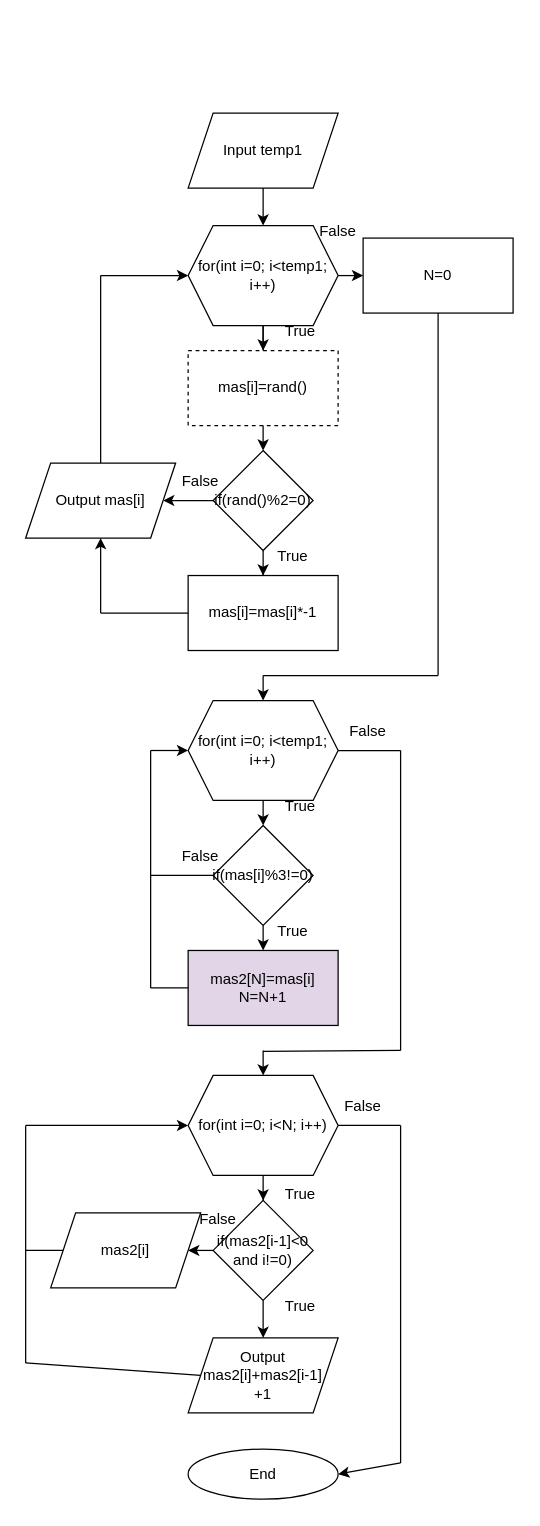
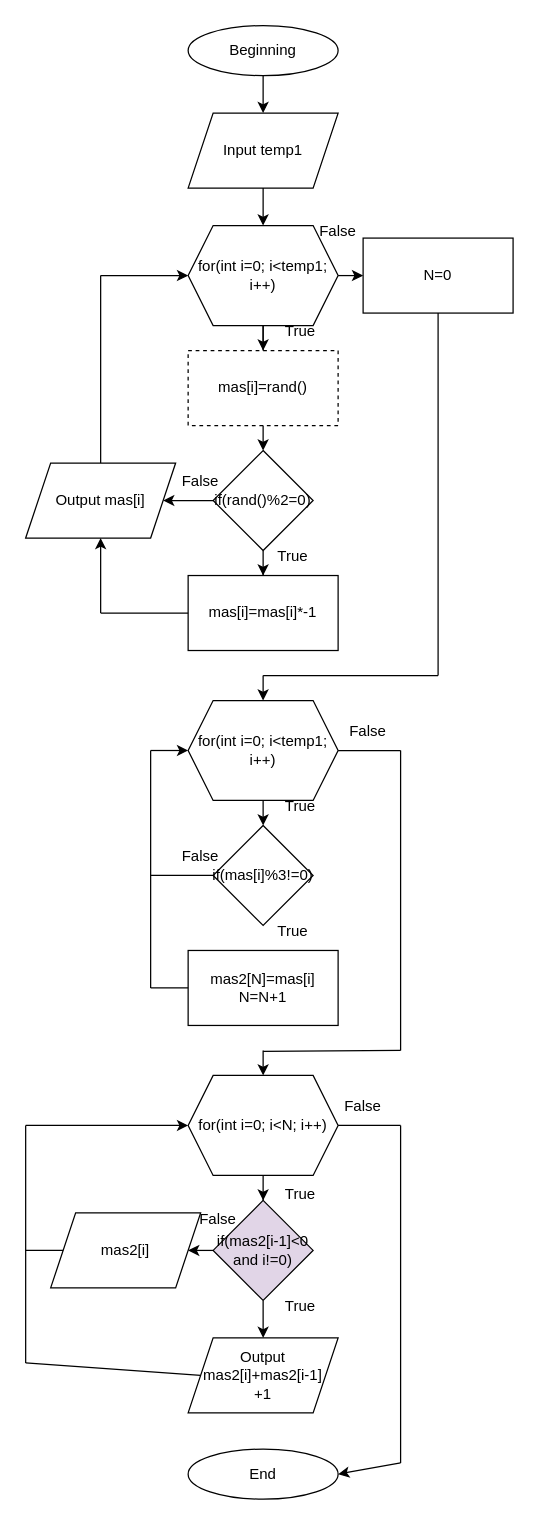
  <mxCell id="0" />
  <mxCell id="1" parent="0" />
+ <mxCell id="2" value="" style="edgeStyle=orthogonalEdgeStyle;rounded=0;orthogonalLoop=1;jettySize=auto;html=1;" edge="1" parent="1" source="3" target="5"><mxGeometry relative="1" as="geometry" /></mxCell>
+ <mxCell id="3" value="Beginning" style="ellipse;whiteSpace=wrap;html=1;" vertex="1" parent="1"><mxGeometry x="150" y="20" width="120" height="40" as="geometry" /></mxCell>
  <mxCell id="4" value="" style="edgeStyle=orthogonalEdgeStyle;rounded=0;orthogonalLoop=1;jettySize=auto;html=1;" edge="1" parent="1" source="5" target="7"><mxGeometry relative="1" as="geometry" /></mxCell>
  <mxCell id="5" value="Input temp1" style="shape=parallelogram;perimeter=parallelogramPerimeter;whiteSpace=wrap;html=1;fixedSize=1;" vertex="1" parent="1"><mxGeometry x="150" y="90" width="120" height="60" as="geometry" /></mxCell>
  <mxCell id="6" value="" style="edgeStyle=orthogonalEdgeStyle;rounded=0;orthogonalLoop=1;jettySize=auto;html=1;" edge="1" parent="1" source="7" target="11"><mxGeometry relative="1" as="geometry" /></mxCell>
  <mxCell id="7" value="for(int i=0; i&amp;lt;temp1; i++)" style="shape=hexagon;perimeter=hexagonPerimeter2;whiteSpace=wrap;html=1;fixedSize=1;" vertex="1" parent="1"><mxGeometry x="150" y="180" width="120" height="80" as="geometry" /></mxCell>
  <mxCell id="8" value="mas[i]=rand()" style="rounded=0;whiteSpace=wrap;html=1;dashed=1;" vertex="1" parent="1"><mxGeometry x="150" y="280" width="120" height="60" as="geometry" /></mxCell>
  <mxCell id="9" value="" style="edgeStyle=orthogonalEdgeStyle;rounded=0;orthogonalLoop=1;jettySize=auto;html=1;" edge="1" parent="1" source="11" target="12"><mxGeometry relative="1" as="geometry" /></mxCell>
  <mxCell id="10" value="" style="edgeStyle=orthogonalEdgeStyle;rounded=0;orthogonalLoop=1;jettySize=auto;html=1;" edge="1" parent="1" source="11" target="13"><mxGeometry relative="1" as="geometry" /></mxCell>
  <mxCell id="11" value="if(rand()%2=0)" style="rhombus;whiteSpace=wrap;html=1;" vertex="1" parent="1"><mxGeometry x="170" y="360" width="80" height="80" as="geometry" /></mxCell>
  <mxCell id="12" value="mas[i]=mas[i]*-1" style="rounded=0;whiteSpace=wrap;html=1;" vertex="1" parent="1"><mxGeometry x="150" y="460" width="120" height="60" as="geometry" /></mxCell>
  <mxCell id="13" value="Output mas[i]" style="shape=parallelogram;perimeter=parallelogramPerimeter;whiteSpace=wrap;html=1;fixedSize=1;" vertex="1" parent="1"><mxGeometry x="20" y="370" width="120" height="60" as="geometry" /></mxCell>
  <mxCell id="14" value="" style="endArrow=classic;html=1;rounded=0;exitX=0.5;exitY=1;exitDx=0;exitDy=0;entryX=0.5;entryY=0;entryDx=0;entryDy=0;" edge="1" parent="1" source="7" target="8"><mxGeometry width="50" height="50" relative="1" as="geometry"><mxPoint x="210" y="300" as="sourcePoint" /><mxPoint x="260" y="250" as="targetPoint" /></mxGeometry></mxCell>
  <mxCell id="15" value="" style="endArrow=none;html=1;rounded=0;exitX=0;exitY=0.5;exitDx=0;exitDy=0;" edge="1" parent="1" source="12"><mxGeometry width="50" height="50" relative="1" as="geometry"><mxPoint x="210" y="300" as="sourcePoint" /><mxPoint x="80" y="490" as="targetPoint" /></mxGeometry></mxCell>
  <mxCell id="16" value="" style="endArrow=classic;html=1;rounded=0;entryX=0.5;entryY=1;entryDx=0;entryDy=0;" edge="1" parent="1" target="13"><mxGeometry width="50" height="50" relative="1" as="geometry"><mxPoint x="80" y="490" as="sourcePoint" /><mxPoint x="260" y="250" as="targetPoint" /></mxGeometry></mxCell>
  <mxCell id="17" value="" style="endArrow=none;html=1;rounded=0;exitX=0.5;exitY=0;exitDx=0;exitDy=0;" edge="1" parent="1" source="13"><mxGeometry width="50" height="50" relative="1" as="geometry"><mxPoint x="210" y="300" as="sourcePoint" /><mxPoint x="80" y="220" as="targetPoint" /></mxGeometry></mxCell>
  <mxCell id="18" value="" style="endArrow=classic;html=1;rounded=0;entryX=0;entryY=0.5;entryDx=0;entryDy=0;" edge="1" parent="1" target="7"><mxGeometry width="50" height="50" relative="1" as="geometry"><mxPoint x="80" y="220" as="sourcePoint" /><mxPoint x="260" y="250" as="targetPoint" /></mxGeometry></mxCell>
  <mxCell id="19" value="N=0" style="rounded=0;whiteSpace=wrap;html=1;" vertex="1" parent="1"><mxGeometry x="290" y="190" width="120" height="60" as="geometry" /></mxCell>
  <mxCell id="20" value="" style="endArrow=none;html=1;rounded=0;entryX=0.5;entryY=1;entryDx=0;entryDy=0;" edge="1" parent="1" target="19"><mxGeometry width="50" height="50" relative="1" as="geometry"><mxPoint x="350" y="540" as="sourcePoint" /><mxPoint x="260" y="440" as="targetPoint" /></mxGeometry></mxCell>
  <mxCell id="21" value="" style="endArrow=none;html=1;rounded=0;" edge="1" parent="1"><mxGeometry width="50" height="50" relative="1" as="geometry"><mxPoint x="210" y="540" as="sourcePoint" /><mxPoint x="350" y="540" as="targetPoint" /></mxGeometry></mxCell>
  <mxCell id="22" value="for(int i=0; i&amp;lt;temp1; i++)" style="shape=hexagon;perimeter=hexagonPerimeter2;whiteSpace=wrap;html=1;fixedSize=1;" vertex="1" parent="1"><mxGeometry x="150" y="560" width="120" height="80" as="geometry" /></mxCell>
  <mxCell id="23" value="" style="endArrow=classic;html=1;rounded=0;entryX=0.5;entryY=0;entryDx=0;entryDy=0;" edge="1" parent="1" target="22"><mxGeometry width="50" height="50" relative="1" as="geometry"><mxPoint x="210" y="540" as="sourcePoint" /><mxPoint x="260" y="440" as="targetPoint" /></mxGeometry></mxCell>
  <mxCell id="24" value="if(mas[i]%3!=0)" style="rhombus;whiteSpace=wrap;html=1;" vertex="1" parent="1"><mxGeometry x="170" y="660" width="80" height="80" as="geometry" /></mxCell>
- <mxCell id="25" value="mas2[N]=mas[i]&lt;br&gt;N=N+1" style="rounded=0;whiteSpace=wrap;html=1;fillColor=#e1d5e7;" vertex="1" parent="1"><mxGeometry x="150" y="760" width="120" height="60" as="geometry" /></mxCell>
+ <mxCell id="25" value="mas2[N]=mas[i]&lt;br&gt;N=N+1" style="rounded=0;whiteSpace=wrap;html=1;" vertex="1" parent="1"><mxGeometry x="150" y="760" width="120" height="60" as="geometry" /></mxCell>
  <mxCell id="26" value="" style="endArrow=none;html=1;rounded=0;exitX=0;exitY=0.5;exitDx=0;exitDy=0;" edge="1" parent="1" source="24"><mxGeometry width="50" height="50" relative="1" as="geometry"><mxPoint x="210" y="670" as="sourcePoint" /><mxPoint x="120" y="700" as="targetPoint" /></mxGeometry></mxCell>
  <mxCell id="27" value="" style="endArrow=none;html=1;rounded=0;exitX=0;exitY=0.5;exitDx=0;exitDy=0;" edge="1" parent="1" source="25"><mxGeometry width="50" height="50" relative="1" as="geometry"><mxPoint x="210" y="670" as="sourcePoint" /><mxPoint x="120" y="790" as="targetPoint" /></mxGeometry></mxCell>
  <mxCell id="28" value="" style="endArrow=none;html=1;rounded=0;" edge="1" parent="1"><mxGeometry width="50" height="50" relative="1" as="geometry"><mxPoint x="120" y="790" as="sourcePoint" /><mxPoint x="120" y="600" as="targetPoint" /></mxGeometry></mxCell>
  <mxCell id="29" value="" style="endArrow=classic;html=1;rounded=0;entryX=0;entryY=0.5;entryDx=0;entryDy=0;" edge="1" parent="1" target="22"><mxGeometry width="50" height="50" relative="1" as="geometry"><mxPoint x="120" y="600" as="sourcePoint" /><mxPoint x="310" y="610" as="targetPoint" /></mxGeometry></mxCell>
  <mxCell id="30" value="" style="endArrow=none;html=1;rounded=0;" edge="1" parent="1"><mxGeometry width="50" height="50" relative="1" as="geometry"><mxPoint x="320" y="840" as="sourcePoint" /><mxPoint x="320" y="600" as="targetPoint" /></mxGeometry></mxCell>
  <mxCell id="31" value="" style="endArrow=none;html=1;rounded=0;exitX=1;exitY=0.5;exitDx=0;exitDy=0;" edge="1" parent="1" source="22"><mxGeometry width="50" height="50" relative="1" as="geometry"><mxPoint x="260" y="660" as="sourcePoint" /><mxPoint x="320" y="600" as="targetPoint" /></mxGeometry></mxCell>
  <mxCell id="32" value="" style="endArrow=none;html=1;rounded=0;" edge="1" parent="1"><mxGeometry width="50" height="50" relative="1" as="geometry"><mxPoint x="210" y="840.8" as="sourcePoint" /><mxPoint x="320" y="840" as="targetPoint" /></mxGeometry></mxCell>
  <mxCell id="33" value="" style="edgeStyle=orthogonalEdgeStyle;rounded=0;orthogonalLoop=1;jettySize=auto;html=1;" edge="1" parent="1" source="34" target="37"><mxGeometry relative="1" as="geometry" /></mxCell>
  <mxCell id="34" value="for(int i=0; i&amp;lt;N; i++)" style="shape=hexagon;perimeter=hexagonPerimeter2;whiteSpace=wrap;html=1;fixedSize=1;" vertex="1" parent="1"><mxGeometry x="150" y="860" width="120" height="80" as="geometry" /></mxCell>
  <mxCell id="35" value="" style="endArrow=classic;html=1;rounded=0;entryX=0.5;entryY=0;entryDx=0;entryDy=0;" edge="1" parent="1" target="34"><mxGeometry width="50" height="50" relative="1" as="geometry"><mxPoint x="210" y="840" as="sourcePoint" /><mxPoint x="310" y="840" as="targetPoint" /></mxGeometry></mxCell>
  <mxCell id="36" value="" style="edgeStyle=orthogonalEdgeStyle;rounded=0;orthogonalLoop=1;jettySize=auto;html=1;" edge="1" parent="1" source="37" target="38"><mxGeometry relative="1" as="geometry" /></mxCell>
- <mxCell id="37" value="if(mas2[i-1]&amp;lt;0&lt;br&gt;and i!=0)" style="rhombus;whiteSpace=wrap;html=1;" vertex="1" parent="1"><mxGeometry x="170" y="960" width="80" height="80" as="geometry" /></mxCell>
+ <mxCell id="37" value="if(mas2[i-1]&amp;lt;0&lt;br&gt;and i!=0)" style="rhombus;whiteSpace=wrap;html=1;fillColor=#e1d5e7;" vertex="1" parent="1"><mxGeometry x="170" y="960" width="80" height="80" as="geometry" /></mxCell>
  <mxCell id="38" value="Output mas2[i]+mas2[i-1]&lt;br&gt;+1" style="shape=parallelogram;perimeter=parallelogramPerimeter;whiteSpace=wrap;html=1;fixedSize=1;" vertex="1" parent="1"><mxGeometry x="150" y="1070" width="120" height="60" as="geometry" /></mxCell>
  <mxCell id="39" value="mas2[i]" style="shape=parallelogram;perimeter=parallelogramPerimeter;whiteSpace=wrap;html=1;fixedSize=1;" vertex="1" parent="1"><mxGeometry x="40" y="970" width="120" height="60" as="geometry" /></mxCell>
  <mxCell id="40" value="" style="endArrow=classic;html=1;rounded=0;entryX=1;entryY=0.5;entryDx=0;entryDy=0;exitX=0;exitY=0.5;exitDx=0;exitDy=0;" edge="1" parent="1" source="37" target="39"><mxGeometry width="50" height="50" relative="1" as="geometry"><mxPoint x="260" y="1020" as="sourcePoint" /><mxPoint x="310" y="970" as="targetPoint" /></mxGeometry></mxCell>
  <mxCell id="41" value="" style="endArrow=none;html=1;rounded=0;" edge="1" parent="1"><mxGeometry width="50" height="50" relative="1" as="geometry"><mxPoint x="20" y="1090" as="sourcePoint" /><mxPoint x="20" y="900" as="targetPoint" /></mxGeometry></mxCell>
  <mxCell id="42" value="" style="endArrow=none;html=1;rounded=0;exitX=0;exitY=0.5;exitDx=0;exitDy=0;" edge="1" parent="1" source="39"><mxGeometry width="50" height="50" relative="1" as="geometry"><mxPoint x="260" y="1020" as="sourcePoint" /><mxPoint x="20" y="1000" as="targetPoint" /></mxGeometry></mxCell>
  <mxCell id="43" value="" style="endArrow=none;html=1;rounded=0;exitX=0;exitY=0.5;exitDx=0;exitDy=0;" edge="1" parent="1" source="38"><mxGeometry width="50" height="50" relative="1" as="geometry"><mxPoint x="260" y="1020" as="sourcePoint" /><mxPoint x="20" y="1090" as="targetPoint" /></mxGeometry></mxCell>
  <mxCell id="44" value="" style="endArrow=classic;html=1;rounded=0;entryX=0;entryY=0.5;entryDx=0;entryDy=0;" edge="1" parent="1" target="34"><mxGeometry width="50" height="50" relative="1" as="geometry"><mxPoint x="20" y="900" as="sourcePoint" /><mxPoint x="310" y="970" as="targetPoint" /></mxGeometry></mxCell>
  <mxCell id="45" value="End" style="ellipse;whiteSpace=wrap;html=1;" vertex="1" parent="1"><mxGeometry x="150" y="1159" width="120" height="40" as="geometry" /></mxCell>
  <mxCell id="46" value="" style="endArrow=none;html=1;rounded=0;exitX=1;exitY=0.5;exitDx=0;exitDy=0;" edge="1" parent="1" source="34"><mxGeometry width="50" height="50" relative="1" as="geometry"><mxPoint x="260" y="1020" as="sourcePoint" /><mxPoint x="320" y="900" as="targetPoint" /></mxGeometry></mxCell>
  <mxCell id="47" value="" style="endArrow=none;html=1;rounded=0;" edge="1" parent="1"><mxGeometry width="50" height="50" relative="1" as="geometry"><mxPoint x="320" y="1170" as="sourcePoint" /><mxPoint x="320" y="900" as="targetPoint" /></mxGeometry></mxCell>
  <mxCell id="48" value="" style="endArrow=classic;html=1;rounded=0;entryX=1;entryY=0.5;entryDx=0;entryDy=0;" edge="1" parent="1" target="45"><mxGeometry width="50" height="50" relative="1" as="geometry"><mxPoint x="320" y="1170" as="sourcePoint" /><mxPoint x="310" y="970" as="targetPoint" /></mxGeometry></mxCell>
  <mxCell id="49" value="" style="endArrow=classic;html=1;rounded=0;exitX=1;exitY=0.5;exitDx=0;exitDy=0;entryX=0;entryY=0.5;entryDx=0;entryDy=0;" edge="1" parent="1" source="7" target="19"><mxGeometry width="50" height="50" relative="1" as="geometry"><mxPoint x="260" y="300" as="sourcePoint" /><mxPoint x="310" y="250" as="targetPoint" /></mxGeometry></mxCell>
  <mxCell id="50" value="True" style="text;html=1;strokeColor=none;fillColor=none;align=center;verticalAlign=middle;whiteSpace=wrap;rounded=0;" vertex="1" parent="1"><mxGeometry x="210" y="250" width="60" height="30" as="geometry" /></mxCell>
  <mxCell id="51" value="True" style="text;html=1;strokeColor=none;fillColor=none;align=center;verticalAlign=middle;whiteSpace=wrap;rounded=0;" vertex="1" parent="1"><mxGeometry x="204" y="430" width="60" height="30" as="geometry" /></mxCell>
  <mxCell id="52" value="True" style="text;html=1;strokeColor=none;fillColor=none;align=center;verticalAlign=middle;whiteSpace=wrap;rounded=0;" vertex="1" parent="1"><mxGeometry x="210" y="630" width="60" height="30" as="geometry" /></mxCell>
  <mxCell id="53" value="" style="endArrow=classic;html=1;rounded=0;exitX=0.5;exitY=1;exitDx=0;exitDy=0;entryX=0.5;entryY=0;entryDx=0;entryDy=0;" edge="1" parent="1" source="22" target="24"><mxGeometry width="50" height="50" relative="1" as="geometry"><mxPoint x="260" y="550" as="sourcePoint" /><mxPoint x="310" y="500" as="targetPoint" /></mxGeometry></mxCell>
  <mxCell id="54" value="True" style="text;html=1;strokeColor=none;fillColor=none;align=center;verticalAlign=middle;whiteSpace=wrap;rounded=0;" vertex="1" parent="1"><mxGeometry x="204" y="730" width="60" height="30" as="geometry" /></mxCell>
- <mxCell id="55" value="" style="endArrow=classic;html=1;rounded=0;exitX=0.5;exitY=1;exitDx=0;exitDy=0;entryX=0.5;entryY=0;entryDx=0;entryDy=0;" edge="1" parent="1" source="24" target="25"><mxGeometry width="50" height="50" relative="1" as="geometry"><mxPoint x="270" y="560" as="sourcePoint" /><mxPoint x="320" y="510" as="targetPoint" /></mxGeometry></mxCell>
  <mxCell id="56" value="True" style="text;html=1;strokeColor=none;fillColor=none;align=center;verticalAlign=middle;whiteSpace=wrap;rounded=0;" vertex="1" parent="1"><mxGeometry x="210" y="940" width="60" height="30" as="geometry" /></mxCell>
  <mxCell id="57" value="True" style="text;html=1;strokeColor=none;fillColor=none;align=center;verticalAlign=middle;whiteSpace=wrap;rounded=0;" vertex="1" parent="1"><mxGeometry x="210" y="1030" width="60" height="30" as="geometry" /></mxCell>
  <mxCell id="58" value="False" style="text;html=1;strokeColor=none;fillColor=none;align=center;verticalAlign=middle;whiteSpace=wrap;rounded=0;" vertex="1" parent="1"><mxGeometry x="240" y="170" width="60" height="30" as="geometry" /></mxCell>
  <mxCell id="59" value="False" style="text;html=1;strokeColor=none;fillColor=none;align=center;verticalAlign=middle;whiteSpace=wrap;rounded=0;" vertex="1" parent="1"><mxGeometry x="130" y="370" width="60" height="30" as="geometry" /></mxCell>
  <mxCell id="60" value="False" style="text;html=1;strokeColor=none;fillColor=none;align=center;verticalAlign=middle;whiteSpace=wrap;rounded=0;" vertex="1" parent="1"><mxGeometry x="264" y="570" width="60" height="30" as="geometry" /></mxCell>
  <mxCell id="61" value="False" style="text;html=1;strokeColor=none;fillColor=none;align=center;verticalAlign=middle;whiteSpace=wrap;rounded=0;" vertex="1" parent="1"><mxGeometry x="130" y="670" width="60" height="30" as="geometry" /></mxCell>
  <mxCell id="62" value="False" style="text;html=1;strokeColor=none;fillColor=none;align=center;verticalAlign=middle;whiteSpace=wrap;rounded=0;" vertex="1" parent="1"><mxGeometry x="144" y="960" width="60" height="30" as="geometry" /></mxCell>
  <mxCell id="63" value="False" style="text;html=1;strokeColor=none;fillColor=none;align=center;verticalAlign=middle;whiteSpace=wrap;rounded=0;" vertex="1" parent="1"><mxGeometry x="260" y="870" width="60" height="30" as="geometry" /></mxCell>
